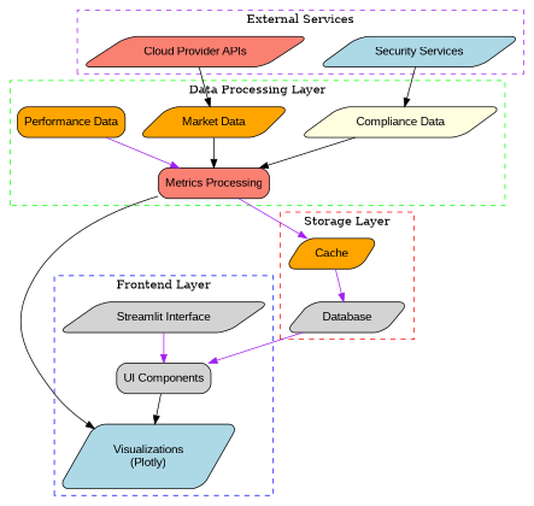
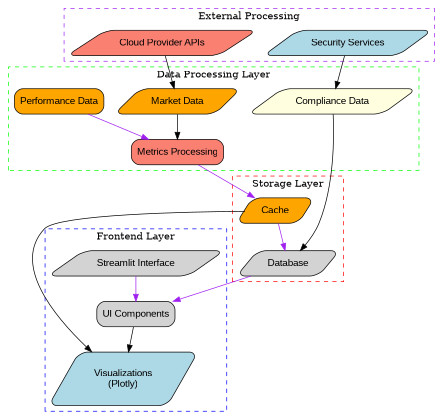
  digraph {
    rankdir=TB
    node [fillcolor=lightgrey fontname=Arial shape=parallelogram style="rounded,filled"]
    edge [color=black fontname=Arial]
    n1 [label="Streamlit Interface"]
    n2 [label="UI Components" shape=box]
    n3 [fillcolor=lightblue label="Visualizations\n(Plotly)"]
    n4 [fillcolor=orange label="Market Data"]
    n5 [fillcolor=salmon label="Metrics Processing" shape=box]
    n6 [fillcolor=lightyellow label="Compliance Data"]
    n7 [fillcolor=orange label="Performance Data" shape=box]
    n8 [fillcolor=orange label=Cache]
    n9 [label=Database]
    n10 [fillcolor=salmon label="Cloud Provider APIs"]
    n11 [fillcolor=lightblue label="Security Services"]
    subgraph cluster_1 {
      color=blue
      label="Frontend Layer"
      style=dashed
      n1
      n2
      n3
    }
    subgraph cluster_2 {
      color=green
      label="Data Processing Layer"
      style=dashed
      n4
      n5
      n6
      n7
    }
    subgraph cluster_3 {
      color=red
      label="Storage Layer"
      style=dashed
      n8
      n9
    }
    subgraph cluster_4 {
      color=purple
-     label="External Services"
+     label="External Processing"
      style=dashed
      n10
      n11
    }
    n1 -> n2 [color=purple]
    n2 -> n3
    n4 -> n5
-   n5 -> n3
+   n8 -> n3
    n5 -> n8 [color=purple]
-   n6 -> n5
+   n6 -> n9
    n7 -> n5 [color=purple]
    n8 -> n9 [color=purple]
    n9 -> n2 [color=purple]
    n10 -> n4
    n11 -> n6
  }
